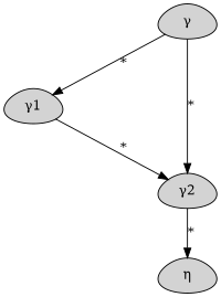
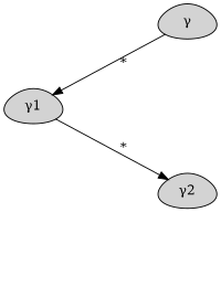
  digraph {
    nodesep=2
    node [shape=egg style=filled]
    n1 [label="&#947;"]
    n2 [label="&#947;1"]
    n3 [label="&#947;2"]
-   n4 [label="&#951;"]
    n1 -> n2 [label="*"]
-   n1 -> n3 [label="*"]
    n2 -> n3 [label="*"]
-   n3 -> n4 [label="*"]
  }
